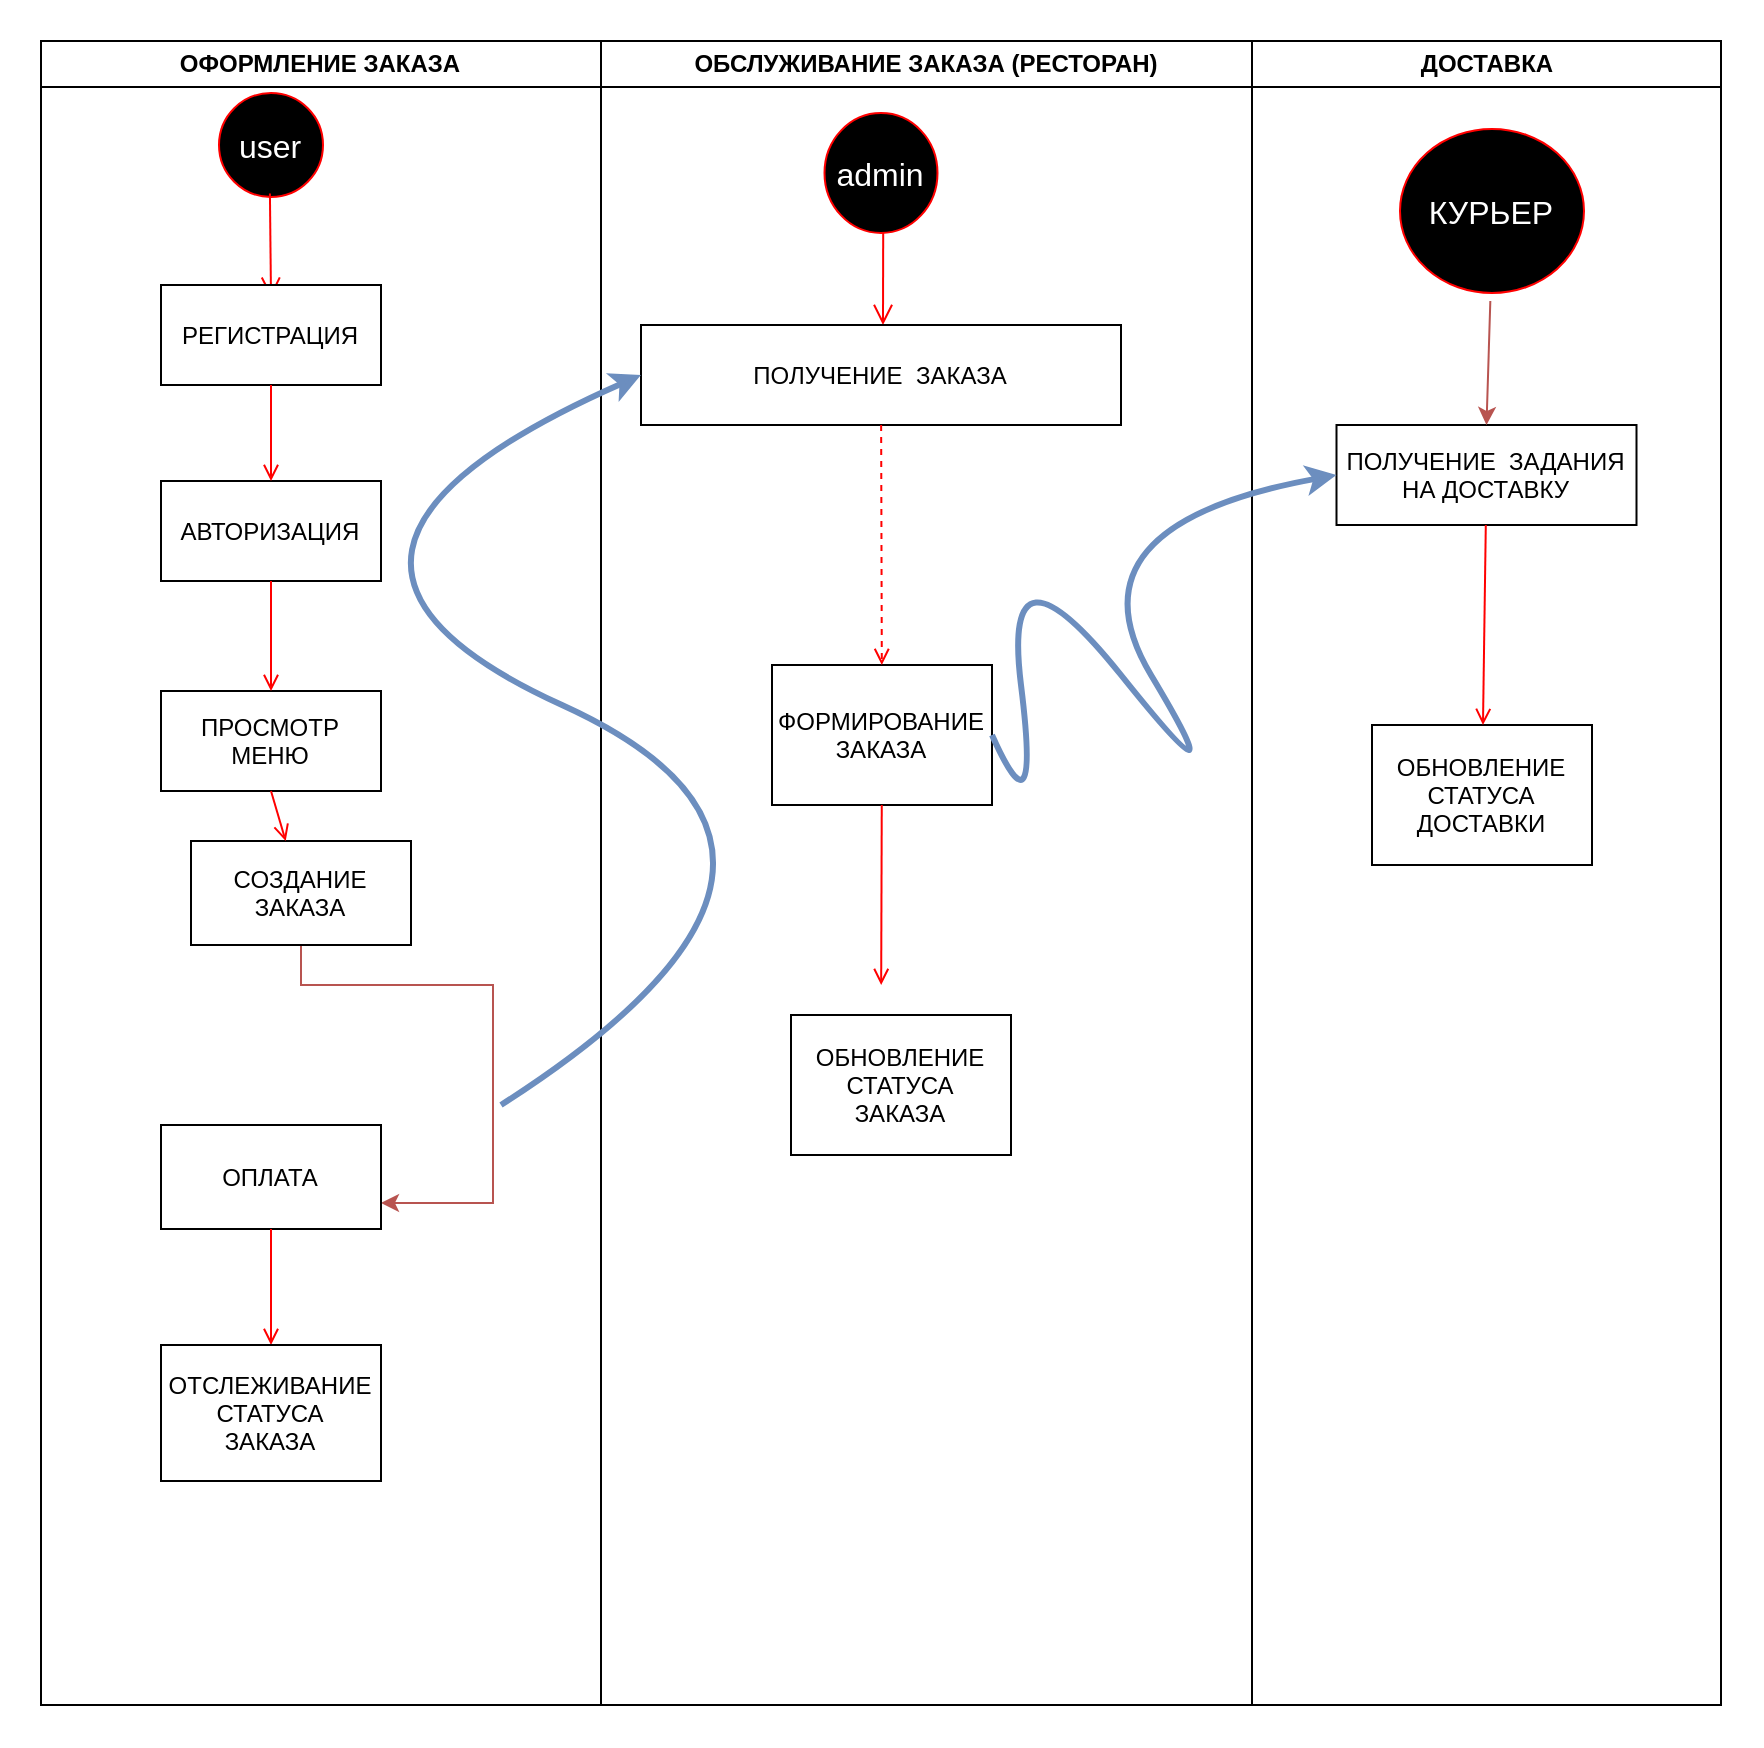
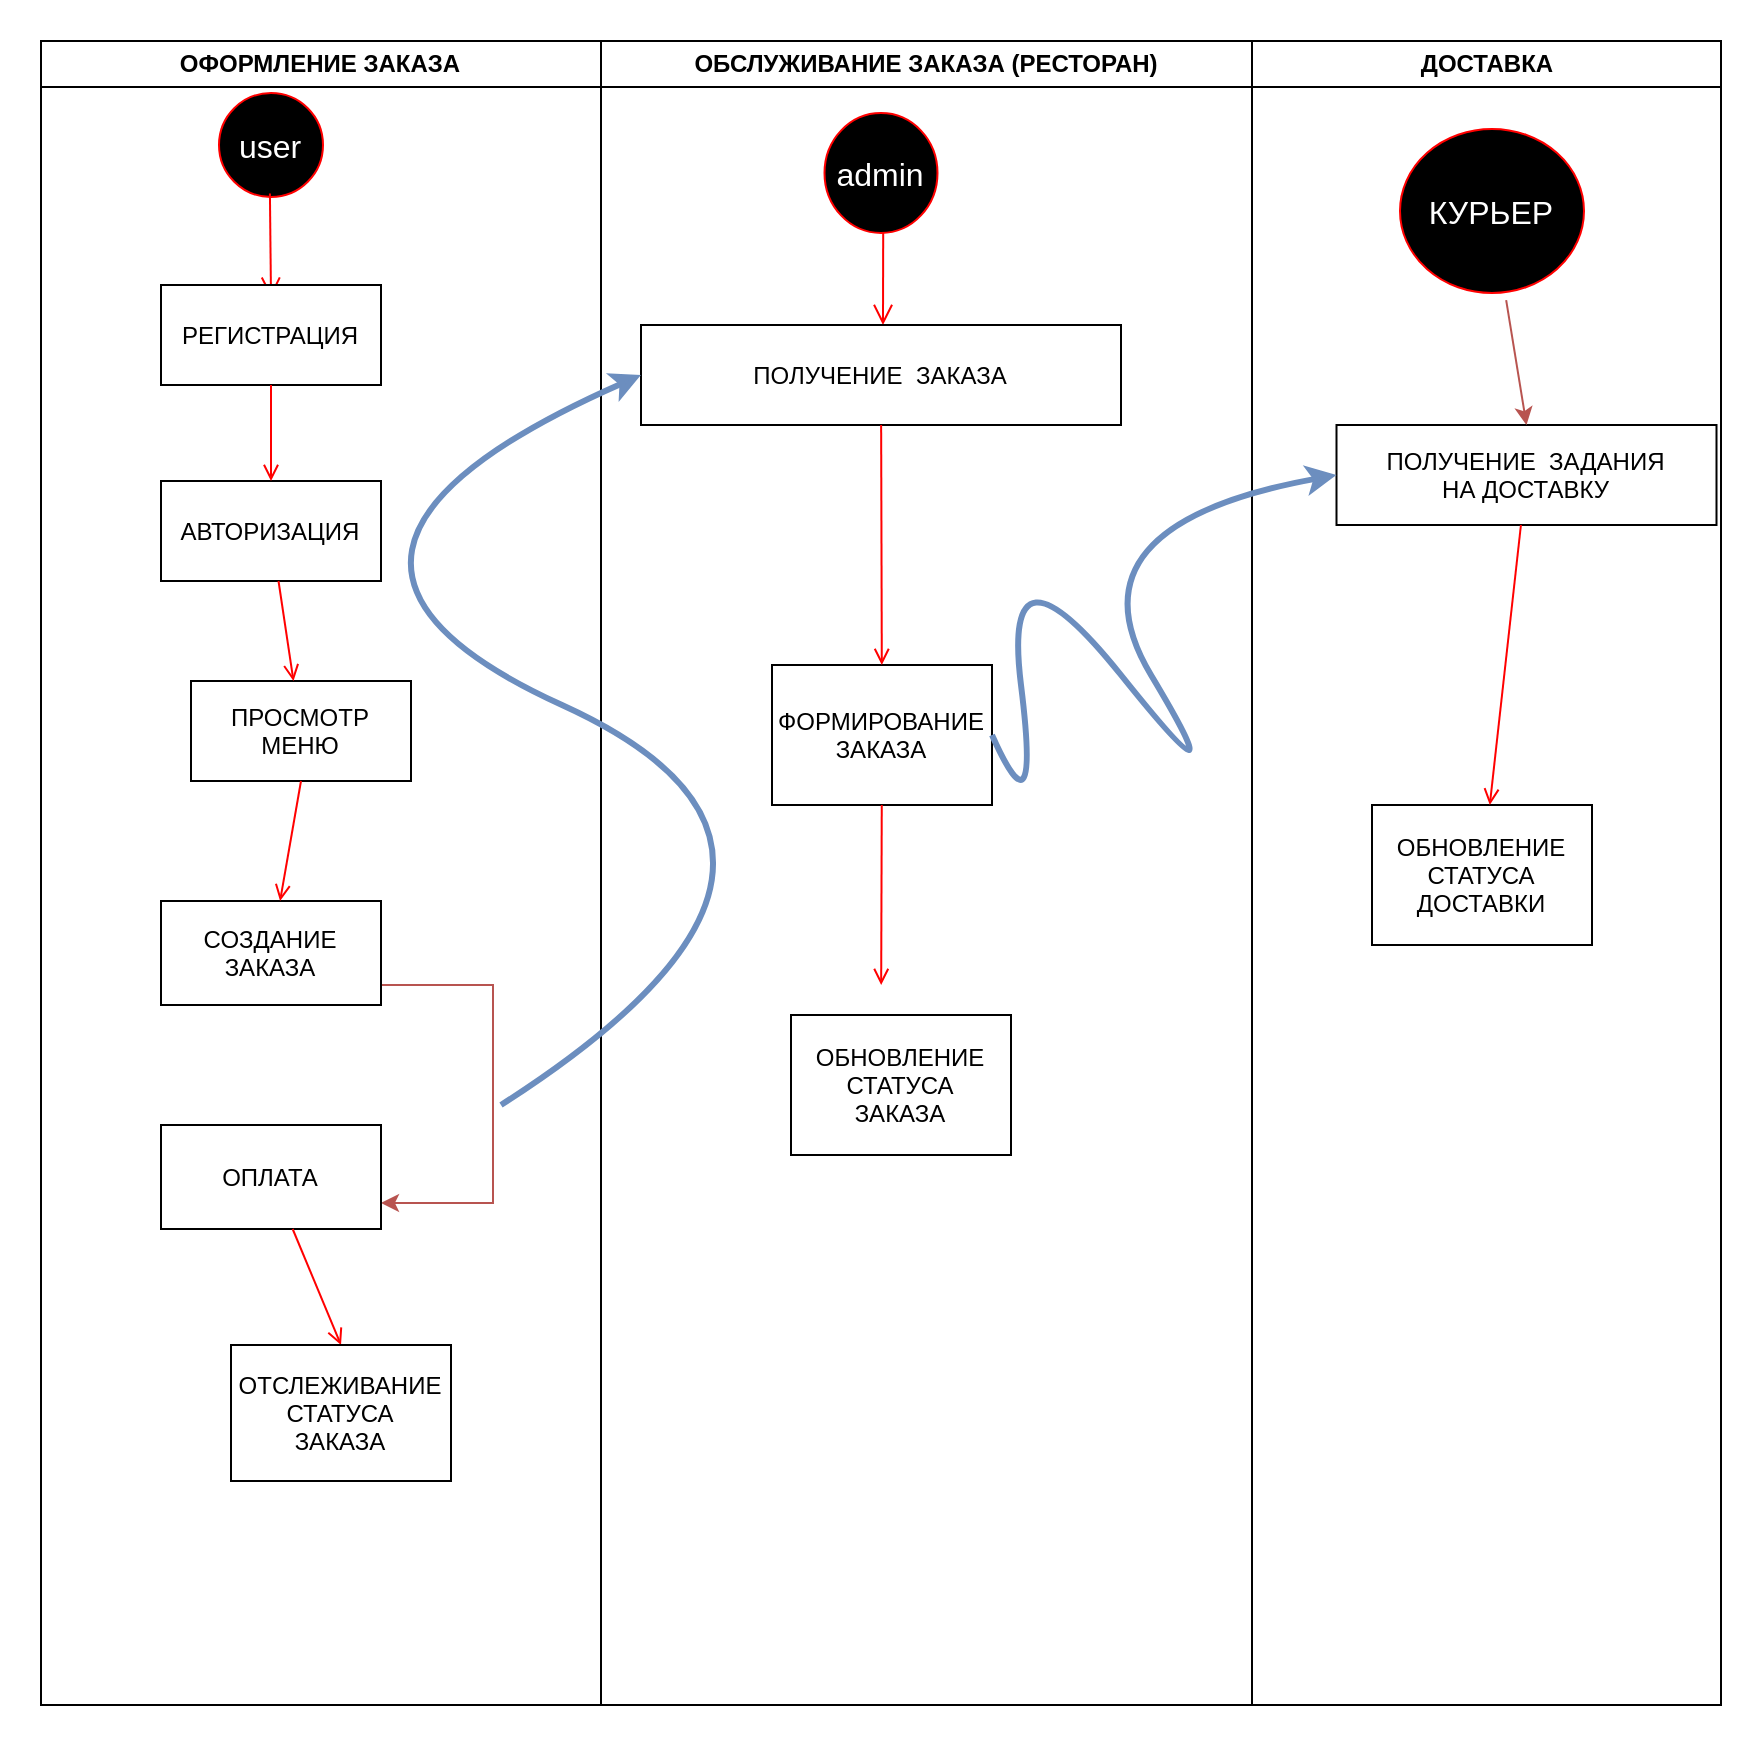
  <mxCell id="0" />
  <mxCell id="1" parent="0" />
  <mxCell id="2" value="ОФОРМЛЕНИЕ ЗАКАЗА" style="swimlane;whiteSpace=wrap" parent="1" vertex="1"><mxGeometry x="20" y="20" width="280" height="832" as="geometry" /></mxCell>
  <mxCell id="3" value="user" style="ellipse;shape=startState;fillColor=#000000;strokeColor=#ff0000;fontColor=#FFFFFF;fontSize=16;" parent="2" vertex="1"><mxGeometry x="85" y="22" width="60" height="60" as="geometry" /></mxCell>
  <mxCell id="4" value="" style="edgeStyle=elbowEdgeStyle;elbow=horizontal;verticalAlign=bottom;endArrow=open;endSize=8;strokeColor=#FF0000;endFill=1;rounded=0;exitX=0.491;exitY=0.904;exitDx=0;exitDy=0;exitPerimeter=0;" parent="2" source="3" edge="1"><mxGeometry x="100" y="40" as="geometry"><mxPoint x="114.709" y="128.36" as="targetPoint" /><mxPoint x="114.74" y="82.0" as="sourcePoint" /></mxGeometry></mxCell>
  <mxCell id="5" value="РЕГИСТРАЦИЯ" style="" parent="2" vertex="1"><mxGeometry x="60" y="122" width="110" height="50" as="geometry" /></mxCell>
  <mxCell id="6" value="АВТОРИЗАЦИЯ" style="" parent="2" vertex="1"><mxGeometry x="60" y="220" width="110" height="50" as="geometry" /></mxCell>
  <mxCell id="7" value="" style="endArrow=open;strokeColor=#FF0000;endFill=1;rounded=0" parent="2" source="5" target="6" edge="1"><mxGeometry relative="1" as="geometry" /></mxCell>
- <mxCell id="8" value="ПРОСМОТР&#10;МЕНЮ" style="" parent="2" vertex="1"><mxGeometry x="60" y="325" width="110" height="50" as="geometry" /></mxCell>
+ <mxCell id="8" value="ПРОСМОТР&#10;МЕНЮ" style="" parent="2" vertex="1"><mxGeometry x="75" y="320" width="110" height="50" as="geometry" /></mxCell>
  <mxCell id="9" value="" style="endArrow=open;strokeColor=#FF0000;endFill=1;rounded=0" parent="2" source="6" target="8" edge="1"><mxGeometry relative="1" as="geometry" /></mxCell>
  <mxCell id="10" style="edgeStyle=orthogonalEdgeStyle;rounded=0;orthogonalLoop=1;jettySize=auto;html=1;entryX=1;entryY=0.75;entryDx=0;entryDy=0;fillColor=#f8cecc;strokeColor=#b85450;" edge="1" parent="2" source="11" target="13"><mxGeometry relative="1" as="geometry"><Array as="points"><mxPoint x="226" y="472" /><mxPoint x="226" y="581" /></Array></mxGeometry></mxCell>
- <mxCell id="11" value="СОЗДАНИЕ&#10;ЗАКАЗА" style="" vertex="1" parent="2"><mxGeometry x="75" y="400" width="110" height="52" as="geometry" /></mxCell>
+ <mxCell id="11" value="СОЗДАНИЕ&#10;ЗАКАЗА" style="" vertex="1" parent="2"><mxGeometry x="60" y="430" width="110" height="52" as="geometry" /></mxCell>
  <mxCell id="12" value="" style="endArrow=open;strokeColor=#FF0000;endFill=1;rounded=0;exitX=0.5;exitY=1;exitDx=0;exitDy=0;" edge="1" parent="2" target="11" source="8"><mxGeometry relative="1" as="geometry"><mxPoint x="115.5" y="382" as="sourcePoint" /></mxGeometry></mxCell>
  <mxCell id="13" value="ОПЛАТА" style="" vertex="1" parent="2"><mxGeometry x="60" y="542" width="110" height="52" as="geometry" /></mxCell>
  <mxCell id="14" value="" style="endArrow=open;strokeColor=#FF0000;endFill=1;rounded=0;entryX=0.5;entryY=0;entryDx=0;entryDy=0;" edge="1" parent="2" source="13" target="15"><mxGeometry relative="1" as="geometry"><mxPoint x="115" y="649" as="targetPoint" /></mxGeometry></mxCell>
- <mxCell id="15" value="ОТСЛЕЖИВАНИЕ&#10;СТАТУСА&#10;ЗАКАЗА" style="" vertex="1" parent="2"><mxGeometry x="60" y="652" width="110" height="68" as="geometry" /></mxCell>
+ <mxCell id="15" value="ОТСЛЕЖИВАНИЕ&#10;СТАТУСА&#10;ЗАКАЗА" style="" vertex="1" parent="2"><mxGeometry x="95" y="652" width="110" height="68" as="geometry" /></mxCell>
  <mxCell id="16" value="ОБСЛУЖИВАНИЕ ЗАКАЗА (РЕСТОРАН)" style="swimlane;whiteSpace=wrap" parent="1" vertex="1"><mxGeometry x="300" y="20" width="325.5" height="832" as="geometry" /></mxCell>
  <mxCell id="17" value="admin" style="ellipse;shape=startState;fillColor=#000000;strokeColor=#ff0000;fontColor=#FFFFFF;fontSize=16;" parent="16" vertex="1"><mxGeometry x="107.75" y="32" width="64.5" height="68" as="geometry" /></mxCell>
  <mxCell id="18" value="" style="edgeStyle=elbowEdgeStyle;elbow=horizontal;verticalAlign=bottom;endArrow=open;endSize=8;strokeColor=#FF0000;endFill=1;rounded=0;exitX=0.517;exitY=0.941;exitDx=0;exitDy=0;exitPerimeter=0;" parent="16" source="17" edge="1"><mxGeometry x="40" y="20" as="geometry"><mxPoint x="140.833" y="142" as="targetPoint" /></mxGeometry></mxCell>
  <mxCell id="19" value="ПОЛУЧЕНИЕ  ЗАКАЗА" style="" parent="16" vertex="1"><mxGeometry x="20" y="142" width="240" height="50" as="geometry" /></mxCell>
  <mxCell id="20" value="ФОРМИРОВАНИЕ&#10;ЗАКАЗА" style="" parent="16" vertex="1"><mxGeometry x="85.5" y="312" width="110" height="70" as="geometry" /></mxCell>
- <mxCell id="21" value="" style="endArrow=open;strokeColor=#FF0000;endFill=1;rounded=0;dashed=1;" parent="16" source="19" target="20" edge="1"><mxGeometry relative="1" as="geometry" /></mxCell>
+ <mxCell id="21" value="" style="endArrow=open;strokeColor=#FF0000;endFill=1;rounded=0" parent="16" source="19" target="20" edge="1"><mxGeometry relative="1" as="geometry" /></mxCell>
  <mxCell id="22" value="" style="endArrow=open;strokeColor=#FF0000;endFill=1;rounded=0" parent="16" source="20" edge="1"><mxGeometry relative="1" as="geometry"><mxPoint x="140.083" y="472" as="targetPoint" /></mxGeometry></mxCell>
  <mxCell id="23" value="" style="curved=1;endArrow=classic;html=1;rounded=0;entryX=0;entryY=0.5;entryDx=0;entryDy=0;fillColor=#dae8fc;strokeColor=#6c8ebf;strokeWidth=3;" edge="1" parent="16" target="19"><mxGeometry width="50" height="50" relative="1" as="geometry"><mxPoint x="-50" y="532" as="sourcePoint" /><mxPoint x="85.5" y="62" as="targetPoint" /><Array as="points"><mxPoint x="145.5" y="407" /><mxPoint x="-184.5" y="257" /></Array></mxGeometry></mxCell>
  <mxCell id="24" value="ОБНОВЛЕНИЕ&#10;СТАТУСА&#10;ЗАКАЗА" style="" vertex="1" parent="16"><mxGeometry x="95" y="487" width="110" height="70" as="geometry" /></mxCell>
  <mxCell id="25" value="ДОСТАВКА" style="swimlane;whiteSpace=wrap" parent="1" vertex="1"><mxGeometry x="625.5" y="20" width="234.5" height="832" as="geometry" /></mxCell>
  <mxCell id="26" value="КУРЬЕР" style="ellipse;shape=startState;fillColor=#000000;strokeColor=#ff0000;fontColor=#FFFFFF;fontSize=16;" vertex="1" parent="25"><mxGeometry x="70" y="40" width="100" height="90" as="geometry" /></mxCell>
- <mxCell id="27" value="ПОЛУЧЕНИЕ  ЗАДАНИЯ&#10;НА ДОСТАВКУ" style="" vertex="1" parent="25"><mxGeometry x="42.25" y="192" width="150" height="50" as="geometry" /></mxCell>
- <mxCell id="28" value="ОБНОВЛЕНИЕ&#10;СТАТУСА&#10;ДОСТАВКИ" style="" vertex="1" parent="25"><mxGeometry x="60" y="342" width="110" height="70" as="geometry" /></mxCell>
+ <mxCell id="27" value="ПОЛУЧЕНИЕ  ЗАДАНИЯ&#10;НА ДОСТАВКУ" style="" vertex="1" parent="25"><mxGeometry x="42.25" y="192" width="190" height="50" as="geometry" /></mxCell>
+ <mxCell id="28" value="ОБНОВЛЕНИЕ&#10;СТАТУСА&#10;ДОСТАВКИ" style="" vertex="1" parent="25"><mxGeometry x="60" y="382" width="110" height="70" as="geometry" /></mxCell>
  <mxCell id="29" value="" style="endArrow=open;strokeColor=#FF0000;endFill=1;rounded=0" edge="1" parent="25" source="27" target="28"><mxGeometry relative="1" as="geometry" /></mxCell>
  <mxCell id="30" value="" style="endArrow=classic;html=1;rounded=0;entryX=0.5;entryY=0;entryDx=0;entryDy=0;fillColor=#f8cecc;strokeColor=#b85450;" edge="1" parent="25" source="26" target="27"><mxGeometry width="50" height="50" relative="1" as="geometry"><mxPoint x="-155.5" y="292" as="sourcePoint" /><mxPoint x="-105.5" y="242" as="targetPoint" /></mxGeometry></mxCell>
  <mxCell id="31" value="" style="curved=1;endArrow=classic;html=1;rounded=0;entryX=0;entryY=0.5;entryDx=0;entryDy=0;exitX=1;exitY=0.5;exitDx=0;exitDy=0;fillColor=#dae8fc;strokeColor=#6c8ebf;strokeWidth=3;" edge="1" parent="1" source="20" target="27"><mxGeometry width="50" height="50" relative="1" as="geometry"><mxPoint x="470" y="422" as="sourcePoint" /><mxPoint x="520" y="372" as="targetPoint" /><Array as="points"><mxPoint x="520" y="422" /><mxPoint x="500" y="262" /><mxPoint x="620" y="412" /><mxPoint x="530" y="262" /></Array></mxGeometry></mxCell>
